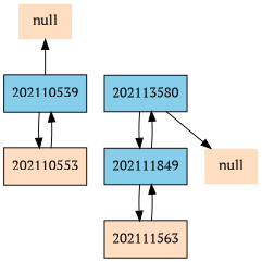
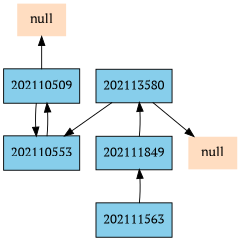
  digraph {
    fontname="PT Serif"
    rankdir=TB
    node [fillcolor="#87CEEB" fontname="PT Serif" shape=record style=filled]
    edge [fontname="PT Serif"]
    n1 [fillcolor="#FFDDC1" label=null shape=plaintext]
-   n2 [label=202110539]
-   n3 [fillcolor="#FFDDC1" label=202110553]
+   n2 [label=202110509]
+   n3 [label=202110553]
    n4 [fillcolor="#FFDDC1" label=null shape=plaintext]
-   n5 [fillcolor="#FFDDC1" label=202111563]
+   n5 [label=202111563]
    n6 [label=202111849]
    n7 [label=202113580]
    n1 -> n2 [dir=back]
    n2 -> n3
    n3 -> n2
    n5 -> n6
-   n6 -> n5
    n6 -> n7
    n7 -> n4
-   n7 -> n6
+   n7 -> n3
  }
